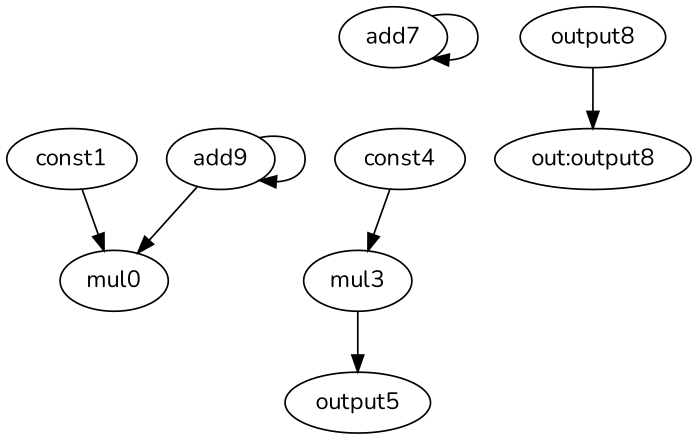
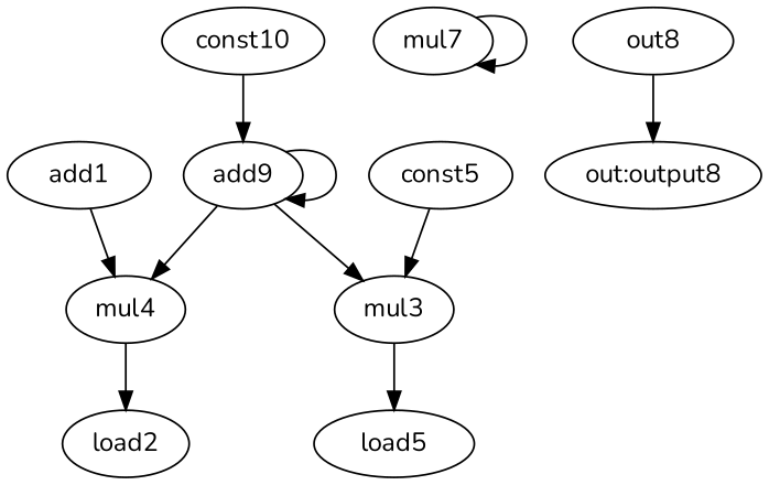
  digraph {
    fontname=Nunito
    node [fontname=Nunito opcode=const]
    edge [fontname=Nunito operand=0]
-   mul0 [opcode=mul]
-   const1
-   load5 [opcode=load label=output5]
+   load2 [opcode=load]
+   mul0 [opcode=mul label=mul4]
+   const1 [label=add1]
+   load5 [opcode=load]
    mul3 [opcode=mul]
-   const4
-   add7 [opcode=add]
-   output8 [opcode=output]
+   const4 [label=const5]
+   add7 [opcode=add label=mul7]
+   output8 [opcode=output label=out8]
    "out:output8" [opcode=""]
    add9 [opcode=add]
+   const10
+   mul0 -> load2
    const1 -> mul0
    mul3 -> load5
    const4 -> mul3
    add7 -> add7 [operand=1]
    output8 -> "out:output8" [operand=""]
    add9 -> mul0 [operand=1]
+   add9 -> mul3 [operand=1]
    add9 -> add9
+   const10 -> add9 [operand=1]
  }
